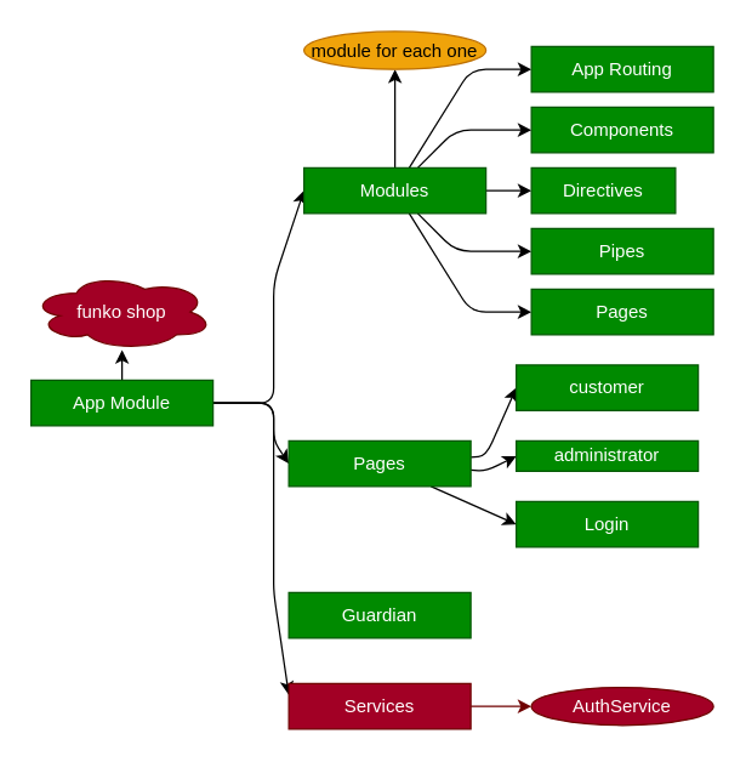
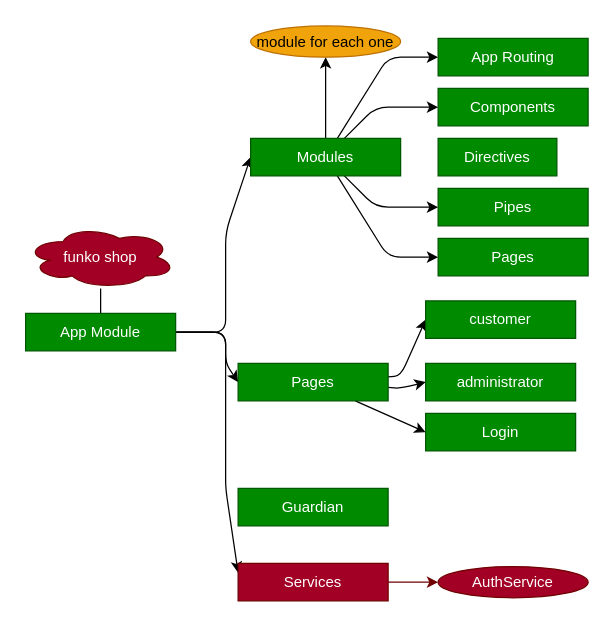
  <mxCell id="0" />
  <mxCell id="1" parent="0" />
- <mxCell id="2" value="" style="edgeStyle=none;html=1;" parent="1" source="6" target="7" edge="1"><mxGeometry relative="1" as="geometry" /></mxCell>
+ <mxCell id="2" value="" style="edgeStyle=none;html=1;endArrow=none;" parent="1" source="6" target="7" edge="1"><mxGeometry relative="1" as="geometry" /></mxCell>
  <mxCell id="3" style="edgeStyle=none;html=1;entryX=0;entryY=0.5;entryDx=0;entryDy=0;" parent="1" source="6" target="17" edge="1"><mxGeometry relative="1" as="geometry"><Array as="points"><mxPoint x="180" y="265" /><mxPoint x="180" y="185" /></Array></mxGeometry></mxCell>
  <mxCell id="4" style="edgeStyle=none;html=1;entryX=0;entryY=0.5;entryDx=0;entryDy=0;" parent="1" source="6" target="23" edge="1"><mxGeometry relative="1" as="geometry"><Array as="points"><mxPoint x="180" y="265" /><mxPoint x="180" y="290" /></Array></mxGeometry></mxCell>
  <mxCell id="5" style="edgeStyle=none;html=1;entryX=0;entryY=0.25;entryDx=0;entryDy=0;" parent="1" source="6" target="9" edge="1"><mxGeometry relative="1" as="geometry"><Array as="points"><mxPoint x="180" y="265" /><mxPoint x="180" y="308" /><mxPoint x="180" y="368" /><mxPoint x="180" y="390" /></Array></mxGeometry></mxCell>
  <mxCell id="6" value="App Module" style="rounded=0;whiteSpace=wrap;html=1;fillColor=#008a00;fontColor=#ffffff;strokeColor=#005700;" parent="1" vertex="1"><mxGeometry x="20" y="250" width="120" height="30" as="geometry" /></mxCell>
  <mxCell id="7" value="funko shop" style="ellipse;shape=cloud;whiteSpace=wrap;html=1;fillColor=#a20025;strokeColor=#6F0000;fontColor=#ffffff;rounded=0;" parent="1" vertex="1"><mxGeometry x="20" y="180" width="120" height="50" as="geometry" /></mxCell>
  <mxCell id="8" value="" style="edgeStyle=none;html=1;fillColor=#a20025;strokeColor=#6F0000;" parent="1" source="9" target="28" edge="1"><mxGeometry relative="1" as="geometry" /></mxCell>
  <mxCell id="9" value="Services" style="rounded=0;whiteSpace=wrap;html=1;fillColor=#a20025;fontColor=#ffffff;strokeColor=#6F0000;" parent="1" vertex="1"><mxGeometry x="190" y="450" width="120" height="30" as="geometry" /></mxCell>
  <mxCell id="10" value="Components" style="rounded=0;whiteSpace=wrap;html=1;fillColor=#008a00;fontColor=#ffffff;strokeColor=#005700;" parent="1" vertex="1"><mxGeometry x="350" y="70" width="120" height="30" as="geometry" /></mxCell>
  <mxCell id="11" style="edgeStyle=none;html=1;entryX=0;entryY=0.5;entryDx=0;entryDy=0;" parent="1" source="17" target="10" edge="1"><mxGeometry relative="1" as="geometry"><Array as="points"><mxPoint x="300" y="85" /></Array></mxGeometry></mxCell>
- <mxCell id="12" style="edgeStyle=none;html=1;" parent="1" source="17" target="18" edge="1"><mxGeometry relative="1" as="geometry" /></mxCell>
  <mxCell id="13" style="edgeStyle=none;html=1;entryX=0;entryY=0.5;entryDx=0;entryDy=0;" parent="1" source="17" target="19" edge="1"><mxGeometry relative="1" as="geometry"><Array as="points"><mxPoint x="300" y="165" /></Array></mxGeometry></mxCell>
  <mxCell id="14" value="" style="edgeStyle=none;html=1;" parent="1" source="17" target="24" edge="1"><mxGeometry relative="1" as="geometry" /></mxCell>
  <mxCell id="15" style="edgeStyle=none;html=1;entryX=0;entryY=0.5;entryDx=0;entryDy=0;" parent="1" source="17" target="25" edge="1"><mxGeometry relative="1" as="geometry"><Array as="points"><mxPoint x="310" y="45" /></Array></mxGeometry></mxCell>
  <mxCell id="16" style="edgeStyle=none;html=1;entryX=0;entryY=0.5;entryDx=0;entryDy=0;" edge="1" parent="1" source="17" target="29"><mxGeometry relative="1" as="geometry"><Array as="points"><mxPoint x="310" y="205" /></Array></mxGeometry></mxCell>
  <mxCell id="17" value="Modules" style="rounded=0;whiteSpace=wrap;html=1;fillColor=#008a00;fontColor=#ffffff;strokeColor=#005700;" parent="1" vertex="1"><mxGeometry x="200" y="110" width="120" height="30" as="geometry" /></mxCell>
  <mxCell id="18" value="Directives" style="rounded=0;whiteSpace=wrap;html=1;fillColor=#008a00;fontColor=#ffffff;strokeColor=#005700;" parent="1" vertex="1"><mxGeometry x="350" y="110" width="95" height="30" as="geometry" /></mxCell>
  <mxCell id="19" value="Pipes" style="rounded=0;whiteSpace=wrap;html=1;fillColor=#008a00;fontColor=#ffffff;strokeColor=#005700;" parent="1" vertex="1"><mxGeometry x="350" y="150" width="120" height="30" as="geometry" /></mxCell>
  <mxCell id="20" style="edgeStyle=none;html=1;entryX=0;entryY=0.5;entryDx=0;entryDy=0;" parent="1" source="23" target="27" edge="1"><mxGeometry relative="1" as="geometry"><Array as="points"><mxPoint x="320" y="310" /></Array></mxGeometry></mxCell>
  <mxCell id="21" style="edgeStyle=none;html=1;entryX=0;entryY=0.5;entryDx=0;entryDy=0;" parent="1" source="23" target="26" edge="1"><mxGeometry relative="1" as="geometry"><Array as="points"><mxPoint x="320" y="300" /></Array></mxGeometry></mxCell>
  <mxCell id="22" style="edgeStyle=none;html=1;entryX=0;entryY=0.5;entryDx=0;entryDy=0;" edge="1" parent="1" source="23" target="30"><mxGeometry relative="1" as="geometry" /></mxCell>
  <mxCell id="23" value="Pages" style="rounded=0;whiteSpace=wrap;html=1;fillColor=#008a00;fontColor=#ffffff;strokeColor=#005700;" parent="1" vertex="1"><mxGeometry x="190" y="290" width="120" height="30" as="geometry" /></mxCell>
  <mxCell id="24" value="module for each one" style="ellipse;whiteSpace=wrap;html=1;fillColor=#f0a30a;strokeColor=#BD7000;fontColor=#000000;rounded=0;" parent="1" vertex="1"><mxGeometry x="200" y="20" width="120" height="25" as="geometry" /></mxCell>
  <mxCell id="25" value="App Routing" style="rounded=0;whiteSpace=wrap;html=1;fillColor=#008a00;fontColor=#ffffff;strokeColor=#005700;" parent="1" vertex="1"><mxGeometry x="350" y="30" width="120" height="30" as="geometry" /></mxCell>
  <mxCell id="26" value="customer" style="rounded=0;whiteSpace=wrap;html=1;fillColor=#008a00;fontColor=#ffffff;strokeColor=#005700;" parent="1" vertex="1"><mxGeometry x="340" y="240" width="120" height="30" as="geometry" /></mxCell>
- <mxCell id="27" value="administrator" style="rounded=0;whiteSpace=wrap;html=1;fillColor=#008a00;fontColor=#ffffff;strokeColor=#005700;" parent="1" vertex="1"><mxGeometry x="340" y="290" width="120" height="20" as="geometry" /></mxCell>
+ <mxCell id="27" value="administrator" style="rounded=0;whiteSpace=wrap;html=1;fillColor=#008a00;fontColor=#ffffff;strokeColor=#005700;" parent="1" vertex="1"><mxGeometry x="340" y="290" width="120" height="30" as="geometry" /></mxCell>
  <mxCell id="28" value="AuthService" style="ellipse;whiteSpace=wrap;html=1;fillColor=#a20025;strokeColor=#6F0000;fontColor=#ffffff;rounded=0;" parent="1" vertex="1"><mxGeometry x="350" y="452.5" width="120" height="25" as="geometry" /></mxCell>
  <mxCell id="29" value="Pages" style="rounded=0;whiteSpace=wrap;html=1;fillColor=#008a00;fontColor=#ffffff;strokeColor=#005700;" vertex="1" parent="1"><mxGeometry x="350" y="190" width="120" height="30" as="geometry" /></mxCell>
  <mxCell id="30" value="Login" style="rounded=0;whiteSpace=wrap;html=1;fillColor=#008a00;fontColor=#ffffff;strokeColor=#005700;" vertex="1" parent="1"><mxGeometry x="340" y="330" width="120" height="30" as="geometry" /></mxCell>
  <mxCell id="31" value="Guardian" style="rounded=0;whiteSpace=wrap;html=1;fillColor=#008a00;fontColor=#ffffff;strokeColor=#005700;" vertex="1" parent="1"><mxGeometry x="190" y="390" width="120" height="30" as="geometry" /></mxCell>
